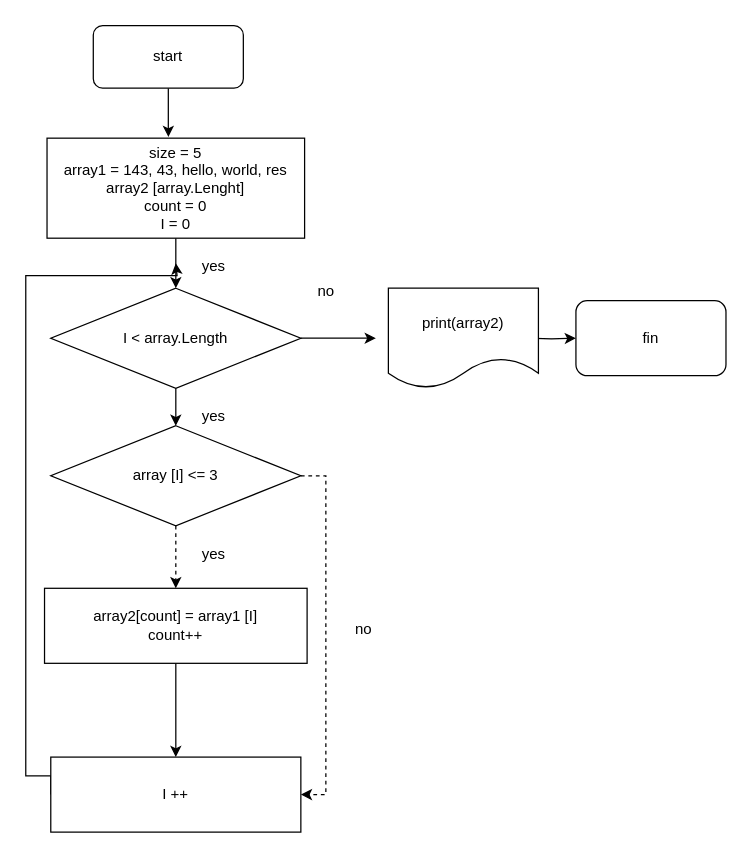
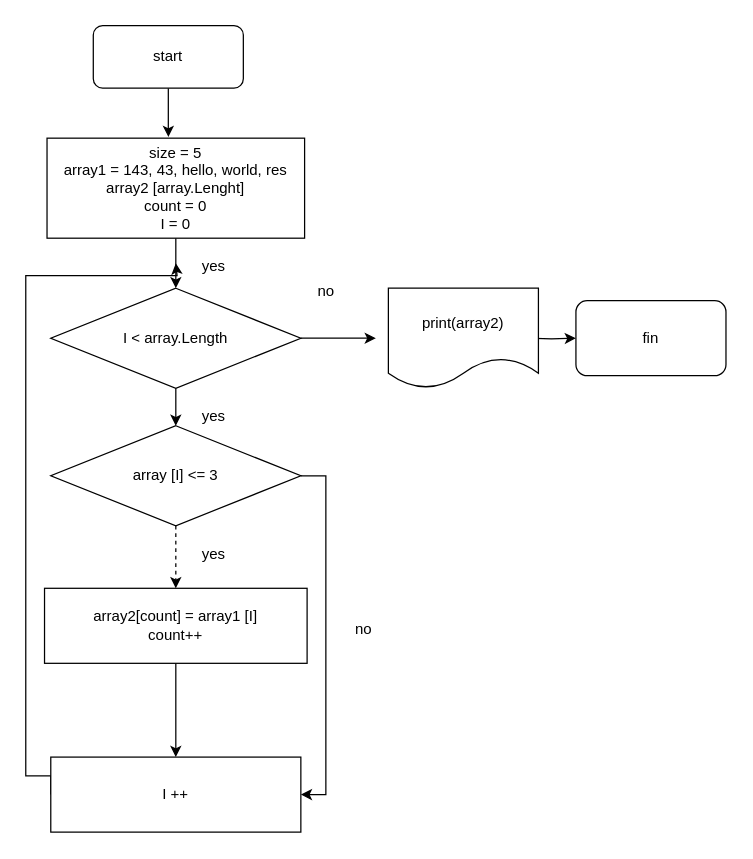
  <mxCell id="0" />
  <mxCell id="1" parent="0" />
  <mxCell id="2" style="edgeStyle=orthogonalEdgeStyle;rounded=0;orthogonalLoop=1;jettySize=auto;html=1;exitX=0.5;exitY=1;exitDx=0;exitDy=0;entryX=0.471;entryY=-0.012;entryDx=0;entryDy=0;entryPerimeter=0;" edge="1" parent="1" source="3" target="5"><mxGeometry relative="1" as="geometry" /></mxCell>
  <mxCell id="3" value="start" style="rounded=1;whiteSpace=wrap;html=1;" vertex="1" parent="1"><mxGeometry x="74" y="20" width="120" height="50" as="geometry" /></mxCell>
  <mxCell id="4" style="edgeStyle=orthogonalEdgeStyle;rounded=0;orthogonalLoop=1;jettySize=auto;html=1;exitX=0.5;exitY=1;exitDx=0;exitDy=0;entryX=0.5;entryY=0;entryDx=0;entryDy=0;" edge="1" parent="1" source="5" target="8"><mxGeometry relative="1" as="geometry" /></mxCell>
  <mxCell id="5" value="size = 5&lt;br&gt;array1 = 143, 43, hello, world, res&lt;br&gt;array2 [array.Lenght]&lt;br&gt;count = 0&lt;br&gt;I = 0" style="rounded=0;whiteSpace=wrap;html=1;" vertex="1" parent="1"><mxGeometry x="37" y="110" width="206" height="80" as="geometry" /></mxCell>
  <mxCell id="6" style="edgeStyle=orthogonalEdgeStyle;rounded=0;orthogonalLoop=1;jettySize=auto;html=1;exitX=0.5;exitY=1;exitDx=0;exitDy=0;entryX=0.5;entryY=0;entryDx=0;entryDy=0;" edge="1" parent="1" source="8" target="11"><mxGeometry relative="1" as="geometry" /></mxCell>
  <mxCell id="7" style="edgeStyle=orthogonalEdgeStyle;rounded=0;orthogonalLoop=1;jettySize=auto;html=1;exitX=1;exitY=0.5;exitDx=0;exitDy=0;" edge="1" parent="1" source="8"><mxGeometry relative="1" as="geometry"><mxPoint x="300" y="270" as="targetPoint" /></mxGeometry></mxCell>
  <mxCell id="8" value="I &amp;lt; array.Length" style="rhombus;whiteSpace=wrap;html=1;" vertex="1" parent="1"><mxGeometry x="40" y="230" width="200" height="80" as="geometry" /></mxCell>
  <mxCell id="9" style="edgeStyle=orthogonalEdgeStyle;rounded=0;orthogonalLoop=1;jettySize=auto;html=1;exitX=0.5;exitY=1;exitDx=0;exitDy=0;entryX=0.5;entryY=0;entryDx=0;entryDy=0;dashed=1;" edge="1" parent="1" source="11" target="15"><mxGeometry relative="1" as="geometry" /></mxCell>
- <mxCell id="10" style="edgeStyle=orthogonalEdgeStyle;rounded=0;orthogonalLoop=1;jettySize=auto;html=1;exitX=1;exitY=0.5;exitDx=0;exitDy=0;entryX=1;entryY=0.5;entryDx=0;entryDy=0;dashed=1;" edge="1" parent="1" source="11" target="17"><mxGeometry relative="1" as="geometry" /></mxCell>
+ <mxCell id="10" style="edgeStyle=orthogonalEdgeStyle;rounded=0;orthogonalLoop=1;jettySize=auto;html=1;exitX=1;exitY=0.5;exitDx=0;exitDy=0;entryX=1;entryY=0.5;entryDx=0;entryDy=0;" edge="1" parent="1" source="11" target="17"><mxGeometry relative="1" as="geometry" /></mxCell>
  <mxCell id="11" value="array [I] &amp;lt;= 3" style="rhombus;whiteSpace=wrap;html=1;" vertex="1" parent="1"><mxGeometry x="40" y="340" width="200" height="80" as="geometry" /></mxCell>
  <mxCell id="12" value="yes" style="text;html=1;align=center;verticalAlign=middle;resizable=0;points=[];autosize=1;strokeColor=none;fillColor=none;" vertex="1" parent="1"><mxGeometry x="150" y="198" width="40" height="30" as="geometry" /></mxCell>
  <mxCell id="13" value="yes" style="text;html=1;align=center;verticalAlign=middle;resizable=0;points=[];autosize=1;strokeColor=none;fillColor=none;" vertex="1" parent="1"><mxGeometry x="150" y="318" width="40" height="30" as="geometry" /></mxCell>
  <mxCell id="14" style="edgeStyle=orthogonalEdgeStyle;rounded=0;orthogonalLoop=1;jettySize=auto;html=1;exitX=0.5;exitY=1;exitDx=0;exitDy=0;entryX=0.5;entryY=0;entryDx=0;entryDy=0;" edge="1" parent="1" source="15" target="17"><mxGeometry relative="1" as="geometry" /></mxCell>
  <mxCell id="15" value="array2[count] = array1 [I]&lt;br&gt;count++" style="rounded=0;whiteSpace=wrap;html=1;" vertex="1" parent="1"><mxGeometry x="35" y="470" width="210" height="60" as="geometry" /></mxCell>
  <mxCell id="16" style="edgeStyle=orthogonalEdgeStyle;rounded=0;orthogonalLoop=1;jettySize=auto;html=1;exitX=0;exitY=0.5;exitDx=0;exitDy=0;" edge="1" parent="1" source="17"><mxGeometry relative="1" as="geometry"><mxPoint x="140" y="210" as="targetPoint" /><Array as="points"><mxPoint x="20" y="620" /><mxPoint x="20" y="220" /><mxPoint x="141" y="220" /></Array></mxGeometry></mxCell>
  <mxCell id="17" value="I ++" style="rounded=0;whiteSpace=wrap;html=1;" vertex="1" parent="1"><mxGeometry x="40" y="605" width="200" height="60" as="geometry" /></mxCell>
  <mxCell id="18" value="yes" style="text;html=1;align=center;verticalAlign=middle;resizable=0;points=[];autosize=1;strokeColor=none;fillColor=none;" vertex="1" parent="1"><mxGeometry x="150" y="428" width="40" height="30" as="geometry" /></mxCell>
  <mxCell id="19" value="no" style="text;html=1;align=center;verticalAlign=middle;resizable=0;points=[];autosize=1;strokeColor=none;fillColor=none;" vertex="1" parent="1"><mxGeometry x="240" y="218" width="40" height="30" as="geometry" /></mxCell>
  <mxCell id="20" value="no" style="text;html=1;align=center;verticalAlign=middle;resizable=0;points=[];autosize=1;strokeColor=none;fillColor=none;" vertex="1" parent="1"><mxGeometry x="270" y="488" width="40" height="30" as="geometry" /></mxCell>
  <mxCell id="21" style="edgeStyle=orthogonalEdgeStyle;rounded=0;orthogonalLoop=1;jettySize=auto;html=1;exitX=1;exitY=0.5;exitDx=0;exitDy=0;" edge="1" parent="1"><mxGeometry relative="1" as="geometry"><mxPoint x="460" y="270" as="targetPoint" /><mxPoint x="420" y="270" as="sourcePoint" /></mxGeometry></mxCell>
  <mxCell id="22" value="fin" style="rounded=1;whiteSpace=wrap;html=1;" vertex="1" parent="1"><mxGeometry x="460" y="240" width="120" height="60" as="geometry" /></mxCell>
  <mxCell id="23" value="print(array2)" style="shape=document;whiteSpace=wrap;html=1;boundedLbl=1;" vertex="1" parent="1"><mxGeometry x="310" y="230" width="120" height="80" as="geometry" /></mxCell>
